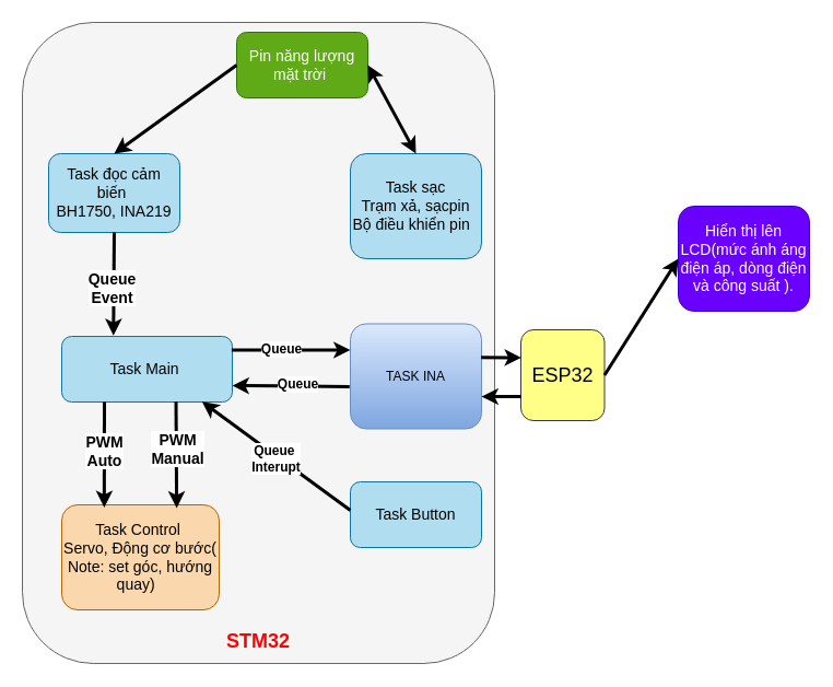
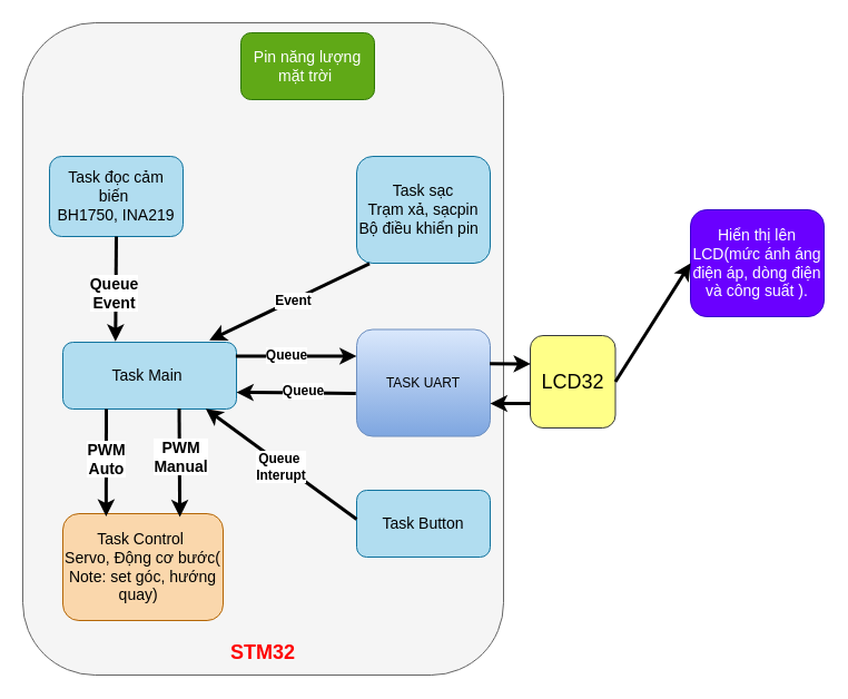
  <mxCell id="0" />
  <mxCell id="1" parent="0" />
- <mxCell id="2" value="&lt;font style=&quot;font-size: 18px;&quot;&gt;ESP32&lt;/font&gt;" style="rounded=1;whiteSpace=wrap;html=1;fillColor=#ffff88;strokeColor=#36393d;" parent="1" vertex="1"><mxGeometry x="476" y="301" width="76.5" height="83" as="geometry" /></mxCell>
+ <mxCell id="2" value="&lt;font style=&quot;font-size: 18px;&quot;&gt;LCD32&lt;/font&gt;" style="rounded=1;whiteSpace=wrap;html=1;fillColor=#ffff88;strokeColor=#36393d;" parent="1" vertex="1"><mxGeometry x="476" y="301" width="76.5" height="83" as="geometry" /></mxCell>
  <mxCell id="3" value="&lt;span style=&quot;font-size: 14px;&quot;&gt;Hiển thị lên LCD(mức ánh áng điện áp, dòng điện và công suất ).&lt;/span&gt;" style="rounded=1;whiteSpace=wrap;html=1;fillColor=#6a00ff;strokeColor=#3700CC;fontColor=#ffffff;" parent="1" vertex="1"><mxGeometry x="620" y="188" width="120" height="96" as="geometry" /></mxCell>
  <mxCell id="4" value="&lt;div&gt;&lt;br&gt;&lt;/div&gt;&lt;div&gt;&lt;br&gt;&lt;/div&gt;&lt;div&gt;&lt;br&gt;&lt;/div&gt;&lt;div&gt;&lt;br&gt;&lt;/div&gt;&lt;div&gt;&lt;br&gt;&lt;/div&gt;&lt;div&gt;&lt;br&gt;&lt;/div&gt;&lt;div&gt;&lt;br&gt;&lt;/div&gt;&lt;div&gt;&lt;br&gt;&lt;/div&gt;&lt;div&gt;&lt;br&gt;&lt;/div&gt;&lt;div&gt;&lt;br&gt;&lt;/div&gt;&lt;div&gt;&lt;br&gt;&lt;/div&gt;&lt;div&gt;&lt;br&gt;&lt;/div&gt;&lt;div&gt;&lt;br&gt;&lt;/div&gt;&lt;div&gt;&lt;br&gt;&lt;/div&gt;&lt;div&gt;&lt;br&gt;&lt;/div&gt;&lt;div&gt;&lt;br&gt;&lt;/div&gt;&lt;div&gt;&lt;br&gt;&lt;/div&gt;&lt;div&gt;&lt;br&gt;&lt;/div&gt;&lt;div&gt;&lt;br&gt;&lt;/div&gt;&lt;div&gt;&lt;br&gt;&lt;/div&gt;&lt;div&gt;&lt;br&gt;&lt;/div&gt;&lt;div&gt;&lt;br&gt;&lt;/div&gt;&lt;div&gt;&lt;br&gt;&lt;/div&gt;&lt;div&gt;&lt;br&gt;&lt;/div&gt;&lt;div&gt;&lt;br&gt;&lt;/div&gt;&lt;div&gt;&lt;br&gt;&lt;/div&gt;&lt;div&gt;&lt;br&gt;&lt;/div&gt;&lt;div&gt;&lt;br&gt;&lt;/div&gt;&lt;div&gt;&lt;br&gt;&lt;/div&gt;&lt;div&gt;&lt;br&gt;&lt;/div&gt;&lt;div&gt;&lt;br&gt;&lt;/div&gt;&lt;div&gt;&lt;br&gt;&lt;/div&gt;&lt;div&gt;&lt;br&gt;&lt;/div&gt;&lt;div&gt;&lt;br&gt;&lt;/div&gt;&lt;div&gt;&lt;br&gt;&lt;/div&gt;&lt;div&gt;&lt;br&gt;&lt;/div&gt;&lt;div&gt;&lt;br&gt;&lt;/div&gt;&lt;div&gt;&lt;br&gt;&lt;/div&gt;&lt;div&gt;&lt;b style=&quot;background-color: initial; font-size: 18px; color: rgb(255, 0, 0);&quot;&gt;STM32&lt;/b&gt;&lt;br&gt;&lt;/div&gt;" style="rounded=1;whiteSpace=wrap;html=1;fillColor=#f5f5f5;fontColor=#333333;strokeColor=#666666;" parent="1" vertex="1"><mxGeometry x="20" y="20" width="432" height="586" as="geometry" /></mxCell>
  <mxCell id="5" value="&lt;font style=&quot;font-size: 14px;&quot;&gt;Pin năng lượng mặt trời&amp;nbsp;&lt;/font&gt;" style="rounded=1;whiteSpace=wrap;html=1;fillColor=#60a917;fontColor=#ffffff;strokeColor=#2D7600;" parent="1" vertex="1"><mxGeometry x="216" y="29" width="120" height="60" as="geometry" /></mxCell>
  <mxCell id="6" value="&lt;font style=&quot;font-size: 14px;&quot;&gt;Task đọc cảm biến&amp;nbsp;&lt;br&gt;BH1750, INA219&lt;/font&gt;" style="rounded=1;whiteSpace=wrap;html=1;fillColor=#b1ddf0;strokeColor=#10739e;" parent="1" vertex="1"><mxGeometry x="44" y="140" width="120" height="72" as="geometry" /></mxCell>
  <mxCell id="7" value="&lt;span style=&quot;font-size: 14px;&quot;&gt;Task Main&amp;nbsp;&lt;/span&gt;" style="rounded=1;whiteSpace=wrap;html=1;fillColor=#b1ddf0;strokeColor=#10739e;" parent="1" vertex="1"><mxGeometry x="56" y="307" width="156" height="60" as="geometry" /></mxCell>
  <mxCell id="8" value="&lt;span style=&quot;font-size: 14px;&quot;&gt;Task Control&amp;nbsp;&lt;/span&gt;&lt;br style=&quot;font-size: 14px;&quot;&gt;&lt;span style=&quot;font-size: 14px;&quot;&gt;Servo, Động cơ bước( Note: set góc, hướng quay)&amp;nbsp;&amp;nbsp;&lt;/span&gt;" style="rounded=1;whiteSpace=wrap;html=1;fillColor=#fad7ac;strokeColor=#b46504;" parent="1" vertex="1"><mxGeometry x="56" y="461" width="144" height="96" as="geometry" /></mxCell>
- <mxCell id="9" value="" style="endArrow=classic;html=1;rounded=0;entryX=0.5;entryY=0;entryDx=0;entryDy=0;exitX=0;exitY=0.5;exitDx=0;exitDy=0;strokeWidth=3;" parent="1" source="5" target="6" edge="1"><mxGeometry width="50" height="50" relative="1" as="geometry"><mxPoint x="116" y="116" as="sourcePoint" /><mxPoint x="166" y="66" as="targetPoint" /></mxGeometry></mxCell>
  <mxCell id="10" value="" style="endArrow=classic;html=1;rounded=0;entryX=0.303;entryY=-0.013;entryDx=0;entryDy=0;strokeWidth=3;exitX=0.5;exitY=1;exitDx=0;exitDy=0;entryPerimeter=0;" parent="1" source="6" target="7" edge="1"><mxGeometry width="50" height="50" relative="1" as="geometry"><mxPoint x="116" y="236" as="sourcePoint" /><mxPoint x="115.64" y="284" as="targetPoint" /></mxGeometry></mxCell>
  <mxCell id="11" value="&lt;font style=&quot;font-size: 14px;&quot;&gt;&lt;b&gt;Queue&lt;br&gt;Event&lt;/b&gt;&lt;/font&gt;" style="edgeLabel;html=1;align=center;verticalAlign=middle;resizable=0;points=[];" parent="10" vertex="1" connectable="0"><mxGeometry x="0.084" y="-2" relative="1" as="geometry"><mxPoint as="offset" /></mxGeometry></mxCell>
  <mxCell id="12" value="" style="endArrow=classic;html=1;rounded=0;strokeWidth=3;entryX=0.27;entryY=0.025;entryDx=0;entryDy=0;exitX=0.25;exitY=1;exitDx=0;exitDy=0;entryPerimeter=0;" parent="1" source="7" target="8" edge="1"><mxGeometry width="50" height="50" relative="1" as="geometry"><mxPoint x="80" y="367" as="sourcePoint" /><mxPoint x="81" y="452" as="targetPoint" /></mxGeometry></mxCell>
  <mxCell id="13" value="&lt;font style=&quot;font-size: 14px;&quot;&gt;&lt;b&gt;PWM&lt;br&gt;Auto&lt;/b&gt;&lt;/font&gt;" style="edgeLabel;html=1;align=center;verticalAlign=middle;resizable=0;points=[];" parent="12" vertex="1" connectable="0"><mxGeometry x="-0.067" relative="1" as="geometry"><mxPoint as="offset" /></mxGeometry></mxCell>
  <mxCell id="14" value="" style="endArrow=classic;html=1;rounded=0;entryX=0;entryY=0.5;entryDx=0;entryDy=0;exitX=1;exitY=0.5;exitDx=0;exitDy=0;strokeWidth=3;" parent="1" source="2" target="3" edge="1"><mxGeometry width="50" height="50" relative="1" as="geometry"><mxPoint x="552.5" y="351" as="sourcePoint" /><mxPoint x="602.5" y="301" as="targetPoint" /></mxGeometry></mxCell>
- <mxCell id="15" value="TASK INA" style="rounded=1;whiteSpace=wrap;html=1;fillColor=#dae8fc;strokeColor=#6c8ebf;gradientColor=#7ea6e0;" parent="1" vertex="1"><mxGeometry x="320" y="295.5" width="120" height="96" as="geometry" /></mxCell>
+ <mxCell id="15" value="TASK UART" style="rounded=1;whiteSpace=wrap;html=1;fillColor=#dae8fc;strokeColor=#6c8ebf;gradientColor=#7ea6e0;" parent="1" vertex="1"><mxGeometry x="320" y="295.5" width="120" height="96" as="geometry" /></mxCell>
  <mxCell id="16" value="" style="endArrow=classic;html=1;rounded=0;entryX=0;entryY=0.25;entryDx=0;entryDy=0;exitX=0.996;exitY=0.207;exitDx=0;exitDy=0;exitPerimeter=0;strokeWidth=3;" parent="1" source="7" target="15" edge="1"><mxGeometry width="50" height="50" relative="1" as="geometry"><mxPoint x="176" y="310" as="sourcePoint" /><mxPoint x="226" y="260" as="targetPoint" /></mxGeometry></mxCell>
  <mxCell id="17" value="&lt;b&gt;&lt;font style=&quot;font-size: 12px;&quot;&gt;Queue&lt;/font&gt;&lt;/b&gt;" style="edgeLabel;html=1;align=center;verticalAlign=middle;resizable=0;points=[];" parent="16" vertex="1" connectable="0"><mxGeometry x="0.098" y="1" relative="1" as="geometry"><mxPoint x="-15" as="offset" /></mxGeometry></mxCell>
  <mxCell id="18" value="" style="endArrow=classic;html=1;rounded=0;entryX=1;entryY=0.75;entryDx=0;entryDy=0;exitX=-0.006;exitY=0.598;exitDx=0;exitDy=0;exitPerimeter=0;strokeWidth=3;" parent="1" source="15" target="7" edge="1"><mxGeometry width="50" height="50" relative="1" as="geometry"><mxPoint x="248" y="346" as="sourcePoint" /><mxPoint x="298" y="296" as="targetPoint" /></mxGeometry></mxCell>
  <mxCell id="19" value="&lt;b&gt;&lt;font style=&quot;font-size: 12px;&quot;&gt;Queue&lt;/font&gt;&lt;/b&gt;" style="edgeLabel;html=1;align=center;verticalAlign=middle;resizable=0;points=[];" parent="18" vertex="1" connectable="0"><mxGeometry x="-0.111" y="-2" relative="1" as="geometry"><mxPoint as="offset" /></mxGeometry></mxCell>
  <mxCell id="20" value="" style="endArrow=classic;html=1;rounded=0;entryX=0.73;entryY=0.031;entryDx=0;entryDy=0;entryPerimeter=0;strokeWidth=3;exitX=0.67;exitY=0.99;exitDx=0;exitDy=0;exitPerimeter=0;" parent="1" source="7" target="8" edge="1"><mxGeometry width="50" height="50" relative="1" as="geometry"><mxPoint x="140" y="368" as="sourcePoint" /><mxPoint x="139.76" y="463.572" as="targetPoint" /></mxGeometry></mxCell>
  <mxCell id="21" value="&lt;span style=&quot;font-size: 14px;&quot;&gt;&lt;b&gt;PWM&lt;br&gt;Manual&lt;/b&gt;&lt;/span&gt;" style="edgeLabel;html=1;align=center;verticalAlign=middle;resizable=0;points=[];" parent="20" vertex="1" connectable="0"><mxGeometry x="-0.382" y="1" relative="1" as="geometry"><mxPoint y="13" as="offset" /></mxGeometry></mxCell>
  <mxCell id="22" value="&lt;font style=&quot;font-size: 14px;&quot;&gt;Task sạc&lt;br&gt;Trạm xả, sạcpin&lt;br&gt;Bộ điều khiển pin&amp;nbsp;&amp;nbsp;&lt;/font&gt;" style="rounded=1;whiteSpace=wrap;html=1;fillColor=#b1ddf0;strokeColor=#10739e;" parent="1" vertex="1"><mxGeometry x="320" y="140" width="120" height="96" as="geometry" /></mxCell>
+ <mxCell id="23" value="" style="endArrow=classic;html=1;rounded=0;entryX=0.844;entryY=-0.03;entryDx=0;entryDy=0;strokeWidth=3;exitX=0.096;exitY=1.004;exitDx=0;exitDy=0;exitPerimeter=0;entryPerimeter=0;" parent="1" source="22" target="7" edge="1"><mxGeometry width="50" height="50" relative="1" as="geometry"><mxPoint x="260" y="200" as="sourcePoint" /><mxPoint x="310" y="150" as="targetPoint" /></mxGeometry></mxCell>
+ <mxCell id="24" value="&lt;span style=&quot;font-size: 12px;&quot;&gt;&lt;b&gt;Event&lt;/b&gt;&lt;/span&gt;" style="edgeLabel;html=1;align=center;verticalAlign=middle;resizable=0;points=[];" parent="23" vertex="1" connectable="0"><mxGeometry x="-0.046" relative="1" as="geometry"><mxPoint as="offset" /></mxGeometry></mxCell>
  <mxCell id="25" value="&lt;font style=&quot;font-size: 14px;&quot;&gt;Task Button&lt;/font&gt;" style="rounded=1;whiteSpace=wrap;html=1;fillColor=#b1ddf0;strokeColor=#10739e;" parent="1" vertex="1"><mxGeometry x="320" y="440" width="120" height="60" as="geometry" /></mxCell>
  <mxCell id="26" value="" style="endArrow=classic;html=1;rounded=0;entryX=0.823;entryY=0.997;entryDx=0;entryDy=0;entryPerimeter=0;strokeWidth=3;" parent="1" target="7" edge="1"><mxGeometry width="50" height="50" relative="1" as="geometry"><mxPoint x="320" y="466" as="sourcePoint" /><mxPoint x="370" y="416" as="targetPoint" /></mxGeometry></mxCell>
  <mxCell id="27" value="&lt;b style=&quot;font-size: 12px;&quot;&gt;Queue&amp;nbsp;&lt;br&gt;Interupt&lt;/b&gt;" style="edgeLabel;html=1;align=center;verticalAlign=middle;resizable=0;points=[];" parent="26" vertex="1" connectable="0"><mxGeometry x="-0.009" y="2" relative="1" as="geometry"><mxPoint as="offset" /></mxGeometry></mxCell>
- <mxCell id="28" value="" style="endArrow=classic;startArrow=classic;html=1;rounded=0;entryX=0.5;entryY=0;entryDx=0;entryDy=0;strokeWidth=3;exitX=1;exitY=0.5;exitDx=0;exitDy=0;" parent="1" source="5" target="22" edge="1"><mxGeometry width="50" height="50" relative="1" as="geometry"><mxPoint x="248" y="72" as="sourcePoint" /><mxPoint x="298" y="22" as="targetPoint" /></mxGeometry></mxCell>
  <mxCell id="29" value="" style="endArrow=classic;html=1;rounded=0;entryX=0.005;entryY=0.307;entryDx=0;entryDy=0;entryPerimeter=0;exitX=0.997;exitY=0.321;exitDx=0;exitDy=0;exitPerimeter=0;strokeWidth=3;" parent="1" source="15" target="2" edge="1"><mxGeometry width="50" height="50" relative="1" as="geometry"><mxPoint x="440" y="327" as="sourcePoint" /><mxPoint x="490" y="277" as="targetPoint" /></mxGeometry></mxCell>
  <mxCell id="30" value="" style="endArrow=classic;html=1;rounded=0;strokeWidth=3;" parent="1" edge="1"><mxGeometry width="50" height="50" relative="1" as="geometry"><mxPoint x="476" y="362" as="sourcePoint" /><mxPoint x="440" y="362" as="targetPoint" /></mxGeometry></mxCell>
